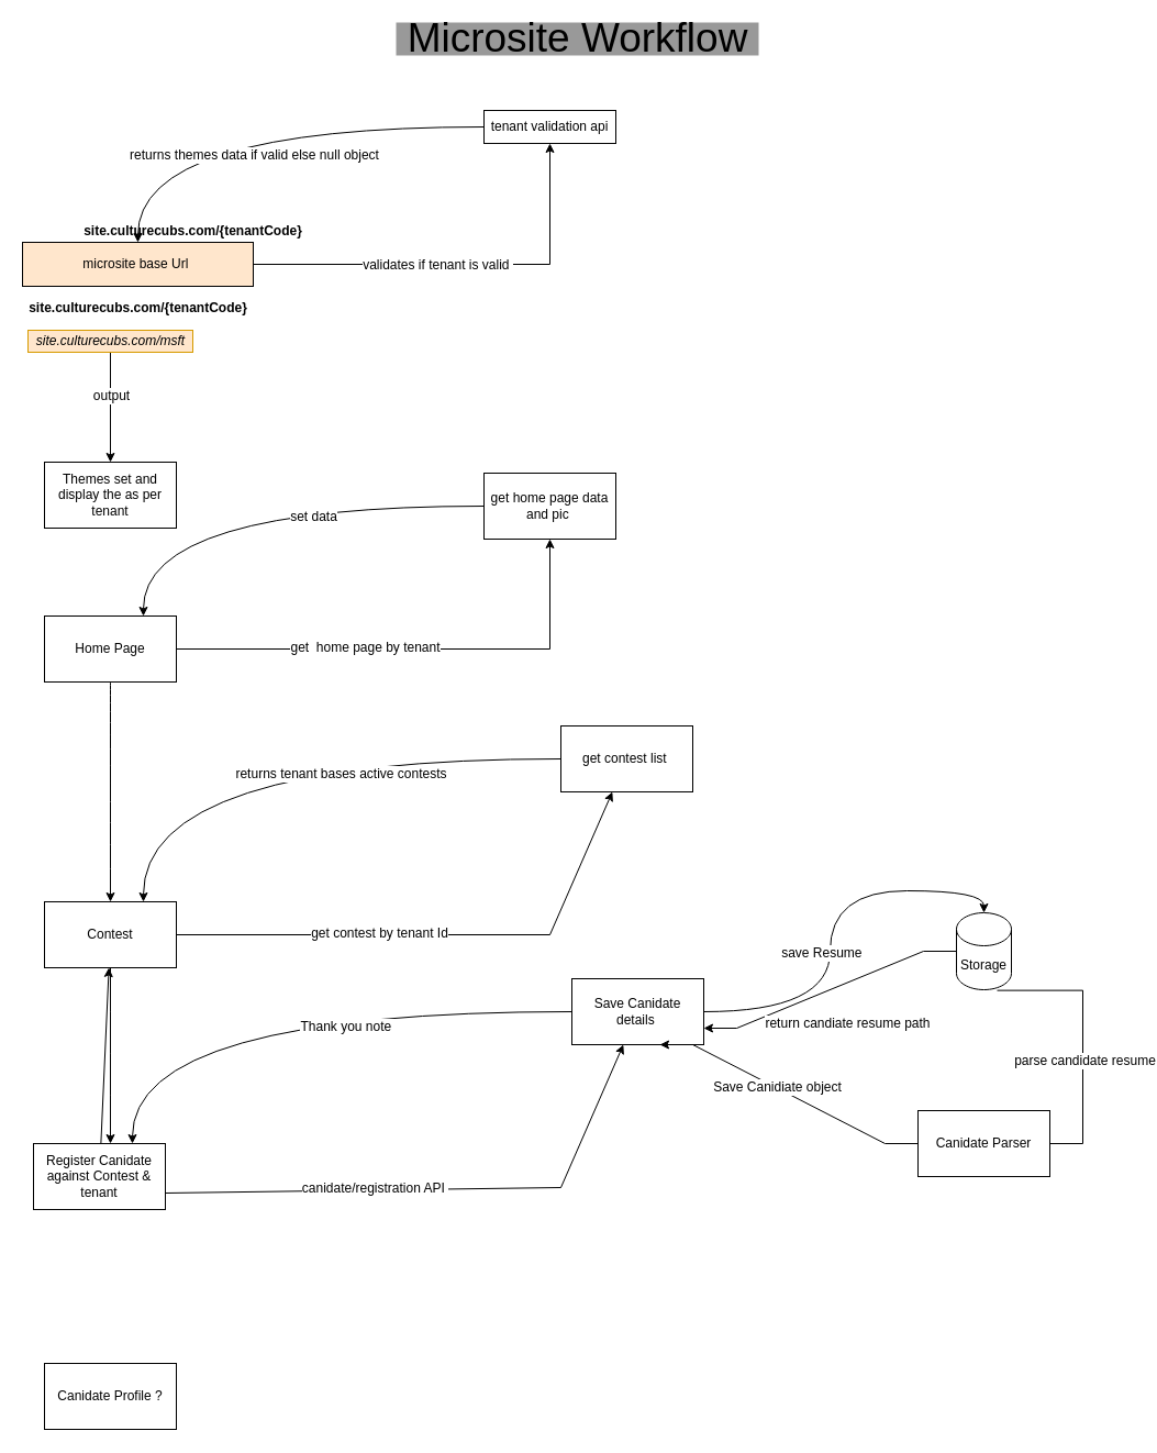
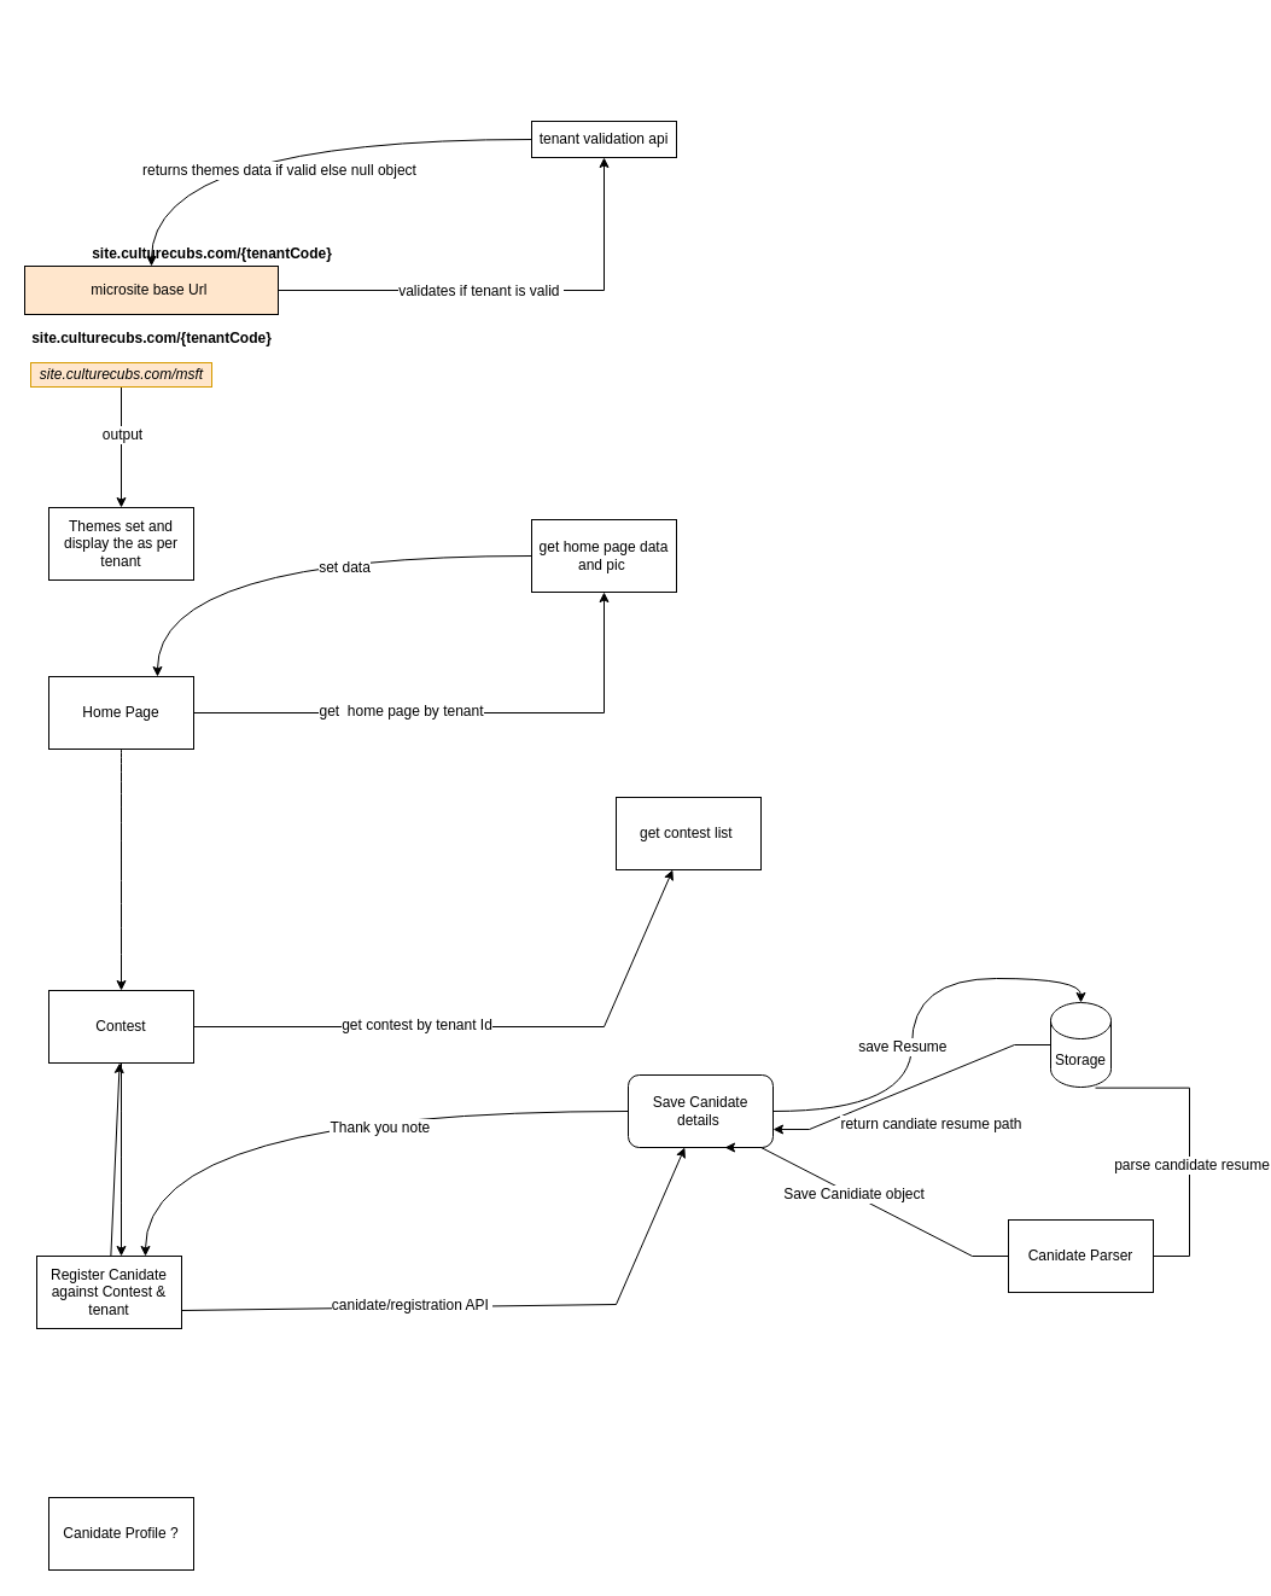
  <mxCell id="0" />
  <mxCell id="1" parent="0" />
  <mxCell id="2" style="edgeStyle=orthogonalEdgeStyle;rounded=0;orthogonalLoop=1;jettySize=auto;html=1;fontSize=12;" edge="1" parent="1" source="4" target="12"><mxGeometry relative="1" as="geometry" /></mxCell>
  <mxCell id="3" value="validates if tenant is valid&amp;nbsp;" style="edgeLabel;html=1;align=center;verticalAlign=middle;resizable=0;points=[];fontSize=12;" vertex="1" connectable="0" parent="2"><mxGeometry x="-0.227" y="3" relative="1" as="geometry"><mxPoint x="20" y="3" as="offset" /></mxGeometry></mxCell>
  <mxCell id="4" value="microsite base Url&amp;nbsp;" style="whiteSpace=wrap;html=1;fillColor=#ffe6cc;" vertex="1" parent="1"><mxGeometry x="20" y="220" width="210" height="40" as="geometry" /></mxCell>
  <mxCell id="5" value="site.culturecubs.com/{tenantCode}" style="text;html=1;align=center;verticalAlign=middle;resizable=0;points=[];autosize=1;strokeColor=none;fillColor=none;fontStyle=1" vertex="1" parent="1"><mxGeometry x="20" y="270" width="210" height="20" as="geometry" /></mxCell>
  <mxCell id="6" style="edgeStyle=none;rounded=0;orthogonalLoop=1;jettySize=auto;html=1;entryX=0.5;entryY=0;entryDx=0;entryDy=0;fontSize=12;" edge="1" parent="1" source="8" target="13"><mxGeometry relative="1" as="geometry" /></mxCell>
  <mxCell id="7" value="output" style="edgeLabel;html=1;align=center;verticalAlign=middle;resizable=0;points=[];fontSize=12;" vertex="1" connectable="0" parent="6"><mxGeometry x="-0.212" relative="1" as="geometry"><mxPoint as="offset" /></mxGeometry></mxCell>
  <mxCell id="8" value="site.culturecubs.com/msft" style="text;html=1;align=center;verticalAlign=middle;resizable=0;points=[];autosize=1;strokeColor=#d79b00;fillColor=#ffe6cc;fontStyle=2" vertex="1" parent="1"><mxGeometry x="25" y="300" width="150" height="20" as="geometry" /></mxCell>
- <mxCell id="9" value="&lt;font style=&quot;font-size: 37px;&quot;&gt;Microsite Workflow&lt;/font&gt;" style="text;html=1;align=center;verticalAlign=middle;resizable=0;points=[];autosize=1;strokeColor=none;fillColor=#999999;perimeterSpacing=9;" vertex="1" parent="1"><mxGeometry x="360" y="20" width="330" height="30" as="geometry" /></mxCell>
  <mxCell id="10" style="edgeStyle=orthogonalEdgeStyle;curved=1;rounded=0;orthogonalLoop=1;jettySize=auto;html=1;fontSize=12;" edge="1" parent="1" source="12" target="4"><mxGeometry relative="1" as="geometry" /></mxCell>
  <mxCell id="11" value="returns themes data if valid else null object" style="edgeLabel;html=1;align=center;verticalAlign=middle;resizable=0;points=[];fontSize=12;" vertex="1" connectable="0" parent="10"><mxGeometry x="-0.079" y="9" relative="1" as="geometry"><mxPoint x="-17" y="16" as="offset" /></mxGeometry></mxCell>
  <mxCell id="12" value="tenant validation api" style="whiteSpace=wrap;html=1;fontSize=12;fillColor=none;" vertex="1" parent="1"><mxGeometry x="440" y="100" width="120" height="30" as="geometry" /></mxCell>
  <mxCell id="13" value="Themes set and display the as per tenant" style="rounded=0;whiteSpace=wrap;html=1;fontSize=12;fillColor=none;" vertex="1" parent="1"><mxGeometry x="40" y="420" width="120" height="60" as="geometry" /></mxCell>
  <mxCell id="14" style="edgeStyle=none;rounded=0;orthogonalLoop=1;jettySize=auto;html=1;fontSize=12;" edge="1" parent="1" source="17" target="20"><mxGeometry relative="1" as="geometry"><Array as="points"><mxPoint x="500" y="590" /></Array></mxGeometry></mxCell>
  <mxCell id="15" value="get&amp;nbsp; home page by tenant" style="edgeLabel;html=1;align=center;verticalAlign=middle;resizable=0;points=[];fontSize=12;" vertex="1" connectable="0" parent="14"><mxGeometry x="-0.372" y="2" relative="1" as="geometry"><mxPoint x="33" as="offset" /></mxGeometry></mxCell>
  <mxCell id="16" style="edgeStyle=orthogonalEdgeStyle;curved=1;rounded=0;orthogonalLoop=1;jettySize=auto;html=1;entryX=0.5;entryY=0;entryDx=0;entryDy=0;fontSize=12;" edge="1" parent="1" source="17" target="22"><mxGeometry relative="1" as="geometry" /></mxCell>
  <mxCell id="17" value="Home Page" style="rounded=0;whiteSpace=wrap;html=1;fontSize=12;fillColor=none;" vertex="1" parent="1"><mxGeometry x="40" y="560" width="120" height="60" as="geometry" /></mxCell>
  <mxCell id="18" style="edgeStyle=orthogonalEdgeStyle;curved=1;rounded=0;orthogonalLoop=1;jettySize=auto;html=1;entryX=0.75;entryY=0;entryDx=0;entryDy=0;fontSize=12;" edge="1" parent="1" source="20" target="17"><mxGeometry relative="1" as="geometry" /></mxCell>
  <mxCell id="19" value="set data" style="edgeLabel;html=1;align=center;verticalAlign=middle;resizable=0;points=[];fontSize=12;" vertex="1" connectable="0" parent="18"><mxGeometry x="-0.237" y="9" relative="1" as="geometry"><mxPoint as="offset" /></mxGeometry></mxCell>
  <mxCell id="20" value="get home page data&lt;br&gt;and pic&amp;nbsp;" style="whiteSpace=wrap;html=1;fontSize=12;fillColor=none;" vertex="1" parent="1"><mxGeometry x="440" y="430" width="120" height="60" as="geometry" /></mxCell>
  <mxCell id="21" style="edgeStyle=orthogonalEdgeStyle;curved=1;rounded=0;orthogonalLoop=1;jettySize=auto;html=1;fontSize=12;" edge="1" parent="1" source="22"><mxGeometry relative="1" as="geometry"><mxPoint x="100" y="1040" as="targetPoint" /></mxGeometry></mxCell>
  <mxCell id="22" value="Contest" style="whiteSpace=wrap;html=1;fontSize=12;fillColor=none;" vertex="1" parent="1"><mxGeometry x="40" y="820" width="120" height="60" as="geometry" /></mxCell>
  <mxCell id="23" value="site.culturecubs.com/{tenantCode}" style="text;html=1;align=center;verticalAlign=middle;resizable=0;points=[];autosize=1;strokeColor=none;fillColor=none;fontStyle=1" vertex="1" parent="1"><mxGeometry x="70" y="200" width="210" height="20" as="geometry" /></mxCell>
  <mxCell id="24" style="edgeStyle=none;rounded=0;orthogonalLoop=1;jettySize=auto;html=1;fontSize=12;" edge="1" parent="1" target="28"><mxGeometry relative="1" as="geometry"><mxPoint x="160" y="850" as="sourcePoint" /><Array as="points"><mxPoint x="500" y="850" /></Array></mxGeometry></mxCell>
  <mxCell id="25" value="get contest by tenant Id" style="edgeLabel;html=1;align=center;verticalAlign=middle;resizable=0;points=[];fontSize=12;" vertex="1" connectable="0" parent="24"><mxGeometry x="-0.372" y="2" relative="1" as="geometry"><mxPoint x="33" as="offset" /></mxGeometry></mxCell>
- <mxCell id="26" style="edgeStyle=orthogonalEdgeStyle;curved=1;rounded=0;orthogonalLoop=1;jettySize=auto;html=1;entryX=0.75;entryY=0;entryDx=0;entryDy=0;fontSize=12;" edge="1" parent="1" source="28" target="22"><mxGeometry relative="1" as="geometry" /></mxCell>
- <mxCell id="27" value="returns tenant bases active contests" style="edgeLabel;html=1;align=center;verticalAlign=middle;resizable=0;points=[];fontSize=12;" vertex="1" connectable="0" parent="26"><mxGeometry x="-0.21" y="13" relative="1" as="geometry"><mxPoint as="offset" /></mxGeometry></mxCell>
  <mxCell id="28" value="get contest list&amp;nbsp;" style="whiteSpace=wrap;html=1;fontSize=12;fillColor=none;" vertex="1" parent="1"><mxGeometry x="510" y="660" width="120" height="60" as="geometry" /></mxCell>
  <mxCell id="29" style="edgeStyle=none;rounded=0;orthogonalLoop=1;jettySize=auto;html=1;fontSize=12;elbow=vertical;" edge="1" parent="1" source="30" target="22"><mxGeometry relative="1" as="geometry" /></mxCell>
  <mxCell id="30" value="Register Canidate&lt;br&gt;against Contest &amp;amp; tenant" style="whiteSpace=wrap;html=1;fontSize=12;fillColor=none;" vertex="1" parent="1"><mxGeometry x="30" y="1040" width="120" height="60" as="geometry" /></mxCell>
  <mxCell id="31" style="edgeStyle=none;rounded=0;orthogonalLoop=1;jettySize=auto;html=1;fontSize=12;exitX=1;exitY=0.75;exitDx=0;exitDy=0;" edge="1" parent="1" target="37" source="30"><mxGeometry relative="1" as="geometry"><mxPoint x="170" y="1080" as="sourcePoint" /><Array as="points"><mxPoint x="510" y="1080" /></Array></mxGeometry></mxCell>
  <mxCell id="32" value="canidate/registration API&amp;nbsp;" style="edgeLabel;html=1;align=center;verticalAlign=middle;resizable=0;points=[];fontSize=12;" vertex="1" connectable="0" parent="31"><mxGeometry x="-0.372" y="2" relative="1" as="geometry"><mxPoint x="33" as="offset" /></mxGeometry></mxCell>
  <mxCell id="33" style="edgeStyle=orthogonalEdgeStyle;curved=1;rounded=0;orthogonalLoop=1;jettySize=auto;html=1;entryX=0.75;entryY=0;entryDx=0;entryDy=0;fontSize=12;" edge="1" parent="1" source="37" target="30"><mxGeometry relative="1" as="geometry" /></mxCell>
  <mxCell id="34" value="Thank you note&amp;nbsp;" style="edgeLabel;html=1;align=center;verticalAlign=middle;resizable=0;points=[];fontSize=12;" vertex="1" connectable="0" parent="33"><mxGeometry x="-0.21" y="13" relative="1" as="geometry"><mxPoint as="offset" /></mxGeometry></mxCell>
  <mxCell id="35" style="edgeStyle=orthogonalEdgeStyle;curved=1;rounded=0;orthogonalLoop=1;jettySize=auto;html=1;entryX=0.5;entryY=0;entryDx=0;entryDy=0;entryPerimeter=0;fontSize=12;" edge="1" parent="1" source="37" target="45"><mxGeometry relative="1" as="geometry" /></mxCell>
  <mxCell id="36" value="save Resume&amp;nbsp;" style="edgeLabel;html=1;align=center;verticalAlign=middle;resizable=0;points=[];fontSize=12;" vertex="1" connectable="0" parent="35"><mxGeometry x="-0.121" y="7" relative="1" as="geometry"><mxPoint as="offset" /></mxGeometry></mxCell>
- <mxCell id="37" value="Save Canidate details&amp;nbsp;" style="whiteSpace=wrap;html=1;fontSize=12;fillColor=none;" vertex="1" parent="1"><mxGeometry x="520" y="890" width="120" height="60" as="geometry" /></mxCell>
+ <mxCell id="37" value="Save Canidate details&amp;nbsp;" style="whiteSpace=wrap;html=1;fontSize=12;fillColor=none;rounded=1;" vertex="1" parent="1"><mxGeometry x="520" y="890" width="120" height="60" as="geometry" /></mxCell>
  <mxCell id="38" style="edgeStyle=entityRelationEdgeStyle;rounded=0;orthogonalLoop=1;jettySize=auto;html=1;entryX=0.74;entryY=1.009;entryDx=0;entryDy=0;entryPerimeter=0;fontSize=12;elbow=vertical;endArrow=none;" edge="1" parent="1" source="42" target="45"><mxGeometry relative="1" as="geometry" /></mxCell>
  <mxCell id="39" value="parse candidate resume" style="edgeLabel;html=1;align=center;verticalAlign=middle;resizable=0;points=[];fontSize=12;" vertex="1" connectable="0" parent="38"><mxGeometry x="-0.145" y="-1" relative="1" as="geometry"><mxPoint as="offset" /></mxGeometry></mxCell>
  <mxCell id="40" style="edgeStyle=entityRelationEdgeStyle;rounded=0;orthogonalLoop=1;jettySize=auto;html=1;entryX=0.667;entryY=1;entryDx=0;entryDy=0;entryPerimeter=0;fontSize=12;elbow=vertical;" edge="1" parent="1" source="42" target="37"><mxGeometry relative="1" as="geometry" /></mxCell>
  <mxCell id="41" value="Save Canidiate object" style="edgeLabel;html=1;align=center;verticalAlign=middle;resizable=0;points=[];fontSize=12;" vertex="1" connectable="0" parent="40"><mxGeometry x="0.1" y="-1" relative="1" as="geometry"><mxPoint as="offset" /></mxGeometry></mxCell>
  <mxCell id="42" value="Canidate Parser" style="whiteSpace=wrap;html=1;fontSize=12;fillColor=none;" vertex="1" parent="1"><mxGeometry x="835" y="1010" width="120" height="60" as="geometry" /></mxCell>
  <mxCell id="43" style="edgeStyle=entityRelationEdgeStyle;rounded=0;orthogonalLoop=1;jettySize=auto;html=1;entryX=1;entryY=0.75;entryDx=0;entryDy=0;fontSize=12;elbow=vertical;" edge="1" parent="1" source="45" target="37"><mxGeometry relative="1" as="geometry" /></mxCell>
  <mxCell id="44" value="return candiate resume path" style="edgeLabel;html=1;align=center;verticalAlign=middle;resizable=0;points=[];fontSize=12;" vertex="1" connectable="0" parent="43"><mxGeometry x="-0.232" y="1" relative="1" as="geometry"><mxPoint x="-11" y="40" as="offset" /></mxGeometry></mxCell>
  <mxCell id="45" value="Storage" style="shape=cylinder3;whiteSpace=wrap;html=1;boundedLbl=1;backgroundOutline=1;size=15;fontSize=12;fillColor=none;" vertex="1" parent="1"><mxGeometry x="870" y="830" width="50" height="70" as="geometry" /></mxCell>
  <mxCell id="46" value="Canidate Profile ?" style="whiteSpace=wrap;html=1;fontSize=12;fillColor=none;" vertex="1" parent="1"><mxGeometry x="40" y="1240" width="120" height="60" as="geometry" /></mxCell>
